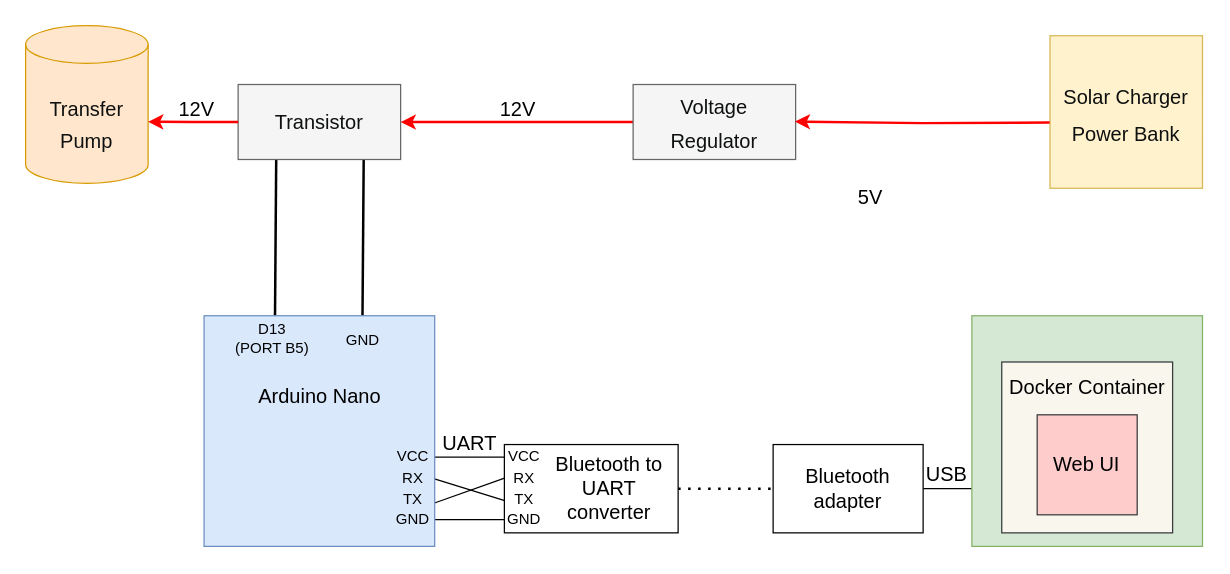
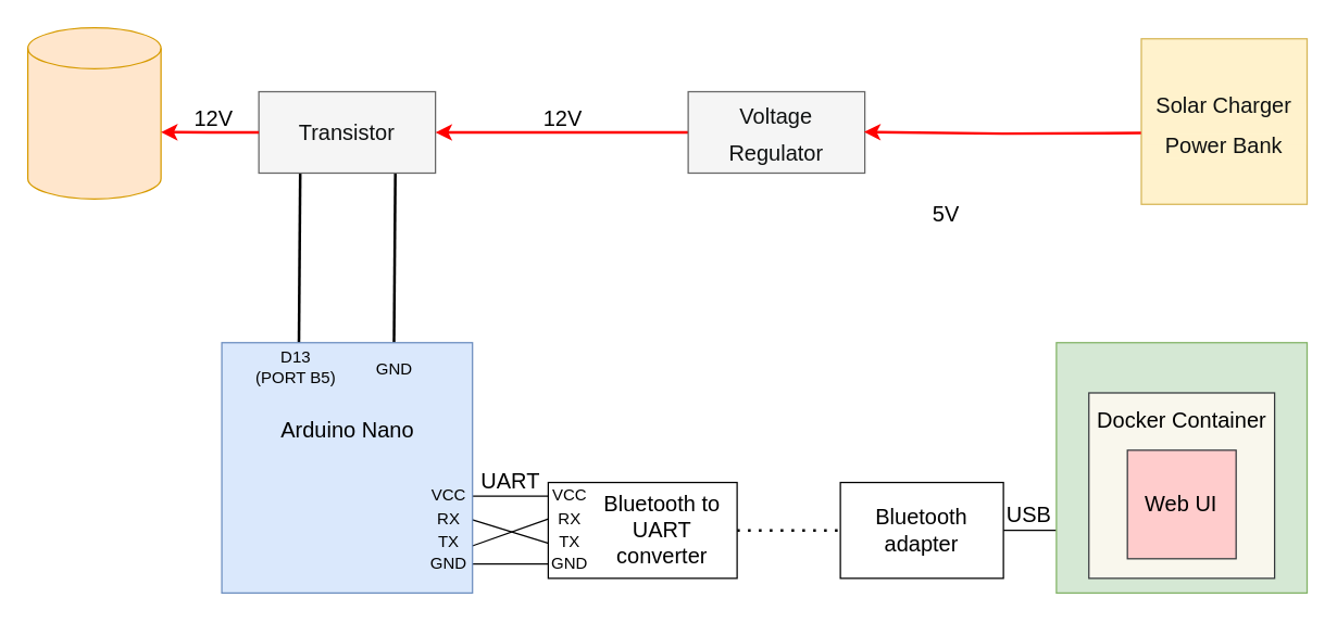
  <mxCell id="0" />
  <mxCell id="1" parent="0" />
  <mxCell id="2" value="" style="endArrow=none;html=1;rounded=0;entryX=0.5;entryY=0;entryDx=0;entryDy=0;strokeWidth=2;" parent="1" edge="1"><mxGeometry width="50" height="50" relative="1" as="geometry"><mxPoint x="219.5" y="253" as="sourcePoint" /><mxPoint x="220.5" y="122" as="targetPoint" /></mxGeometry></mxCell>
  <mxCell id="3" value="" style="endArrow=none;html=1;rounded=0;entryX=0.5;entryY=0;entryDx=0;entryDy=0;strokeWidth=2;" parent="1" edge="1"><mxGeometry width="50" height="50" relative="1" as="geometry"><mxPoint x="289.5" y="252" as="sourcePoint" /><mxPoint x="290.5" y="121" as="targetPoint" /></mxGeometry></mxCell>
  <mxCell id="4" value="" style="endArrow=none;html=1;rounded=0;entryX=0.005;entryY=0.377;entryDx=0;entryDy=0;entryPerimeter=0;exitX=0.979;exitY=0.657;exitDx=0;exitDy=0;exitPerimeter=0;" parent="1" source="35" target="31" edge="1"><mxGeometry width="50" height="50" relative="1" as="geometry"><mxPoint x="347.25" y="397" as="sourcePoint" /><mxPoint x="425.25" y="397" as="targetPoint" /></mxGeometry></mxCell>
  <mxCell id="5" value="" style="endArrow=none;html=1;rounded=0;exitX=0.976;exitY=0.392;exitDx=0;exitDy=0;exitPerimeter=0;entryX=0.016;entryY=0.643;entryDx=0;entryDy=0;entryPerimeter=0;" parent="1" source="35" target="31" edge="1"><mxGeometry width="50" height="50" relative="1" as="geometry"><mxPoint x="347.25" y="380" as="sourcePoint" /><mxPoint x="425" y="399" as="targetPoint" /></mxGeometry></mxCell>
  <mxCell id="6" value="" style="endArrow=none;html=1;rounded=0;entryX=0.001;entryY=0.693;entryDx=0;entryDy=0;entryPerimeter=0;exitX=1.01;exitY=0.709;exitDx=0;exitDy=0;exitPerimeter=0;" parent="1" edge="1"><mxGeometry width="50" height="50" relative="1" as="geometry"><mxPoint x="347.5" y="415" as="sourcePoint" /><mxPoint x="425.5" y="415" as="targetPoint" /></mxGeometry></mxCell>
  <mxCell id="7" value="" style="endArrow=none;html=1;rounded=0;entryX=0.001;entryY=0.693;entryDx=0;entryDy=0;entryPerimeter=0;exitX=1.01;exitY=0.709;exitDx=0;exitDy=0;exitPerimeter=0;" parent="1" edge="1"><mxGeometry width="50" height="50" relative="1" as="geometry"><mxPoint x="347.25" y="365.156" as="sourcePoint" /><mxPoint x="425.526" y="365" as="targetPoint" /></mxGeometry></mxCell>
  <mxCell id="8" value="" style="endArrow=none;html=1;rounded=0;exitX=1;exitY=0.5;exitDx=0;exitDy=0;entryX=0;entryY=0.75;entryDx=0;entryDy=0;" parent="1" source="9" target="14" edge="1"><mxGeometry width="50" height="50" relative="1" as="geometry"><mxPoint x="755" y="388.21" as="sourcePoint" /><mxPoint x="777" y="388" as="targetPoint" /></mxGeometry></mxCell>
  <mxCell id="9" value="" style="rounded=0;whiteSpace=wrap;html=1;rotation=0;" parent="1" vertex="1"><mxGeometry x="618" y="355.04" width="120" height="70.65" as="geometry" /></mxCell>
  <mxCell id="10" value="" style="whiteSpace=wrap;html=1;aspect=fixed;fillColor=#dae8fc;strokeColor=#6c8ebf;" parent="1" vertex="1"><mxGeometry x="162.75" y="252" width="184.5" height="184.5" as="geometry" /></mxCell>
  <mxCell id="11" value="" style="shape=cylinder3;whiteSpace=wrap;html=1;boundedLbl=1;backgroundOutline=1;size=15;fillColor=#ffe6cc;strokeColor=#d79b00;" parent="1" vertex="1"><mxGeometry x="20" y="20" width="98" height="126" as="geometry" /></mxCell>
  <mxCell id="12" value="" style="rounded=0;whiteSpace=wrap;html=1;rotation=-180;fillColor=#f5f5f5;fontColor=#333333;strokeColor=#666666;" parent="1" vertex="1"><mxGeometry x="190" y="67" width="130" height="60" as="geometry" /></mxCell>
  <mxCell id="13" value="" style="whiteSpace=wrap;html=1;aspect=fixed;fillColor=#FFF2CC;strokeColor=#d6b656;" parent="1" vertex="1"><mxGeometry x="839.5" y="28" width="122" height="122" as="geometry" /></mxCell>
  <mxCell id="14" value="" style="whiteSpace=wrap;html=1;aspect=fixed;fillColor=#d5e8d4;strokeColor=#82b366;movable=1;resizable=1;rotatable=1;deletable=1;editable=1;locked=0;connectable=1;" parent="1" vertex="1"><mxGeometry x="777" y="252" width="184.5" height="184.5" as="geometry" /></mxCell>
  <mxCell id="15" value="&lt;font style=&quot;font-size: 16px;&quot;&gt;12V&lt;/font&gt;" style="text;html=1;strokeColor=none;fillColor=none;align=center;verticalAlign=middle;whiteSpace=wrap;rounded=0;" parent="1" vertex="1"><mxGeometry x="384" y="71.5" width="60" height="30" as="geometry" /></mxCell>
  <mxCell id="16" value="&lt;font style=&quot;font-size: 16px;&quot;&gt;5V&lt;/font&gt;" style="text;html=1;strokeColor=none;fillColor=none;align=center;verticalAlign=middle;whiteSpace=wrap;rounded=0;" parent="1" vertex="1"><mxGeometry x="666" y="141.5" width="60" height="30" as="geometry" /></mxCell>
  <mxCell id="17" value="&lt;h1 style=&quot;box-sizing: border-box; padding: 0px; margin-top: 0px; margin-right: 0px; margin-left: 0px; text-rendering: optimizelegibility; font-weight: 400; color: rgb(15, 17, 17); font-family: &amp;quot;Amazon Ember&amp;quot;, Arial, sans-serif; line-height: 111%; margin-bottom: 0px !important;&quot; class=&quot;a-size-large a-spacing-none&quot;&gt;&lt;font style=&quot;font-size: 16px; background-color: rgb(255, 242, 204);&quot;&gt;Solar Charger Power Bank&lt;/font&gt;&lt;/h1&gt;" style="text;html=1;strokeColor=#FFF2CC;fillColor=#fff2cc;align=center;verticalAlign=middle;whiteSpace=wrap;rounded=0;" parent="1" vertex="1"><mxGeometry x="841" y="76" width="119" height="30" as="geometry" /></mxCell>
  <mxCell id="18" value="&lt;h1 style=&quot;box-sizing: border-box; padding: 0px; margin-top: 0px; margin-right: 0px; margin-left: 0px; text-rendering: optimizelegibility; font-weight: 400; color: rgb(15, 17, 17); font-family: &amp;quot;Amazon Ember&amp;quot;, Arial, sans-serif; text-align: start; font-size: 16px; margin-bottom: 0px !important; line-height: 32px !important;&quot; class=&quot;a-size-large a-spacing-none&quot;&gt;&lt;span style=&quot;background-color: rgb(245, 245, 245);&quot;&gt;Transistor&lt;/span&gt;&lt;/h1&gt;" style="text;html=1;strokeColor=none;fillColor=none;align=center;verticalAlign=middle;whiteSpace=wrap;rounded=0;" parent="1" vertex="1"><mxGeometry x="225" y="82" width="60" height="30" as="geometry" /></mxCell>
- <mxCell id="19" value="&lt;p style=&quot;line-height: 90%;&quot;&gt;&lt;br&gt;&lt;/p&gt;&lt;h1 style=&quot;box-sizing: border-box; padding: 0px; margin-top: 0px; margin-right: 0px; margin-left: 0px; text-rendering: optimizelegibility; font-weight: 400; color: rgb(15, 17, 17); font-family: &amp;quot;Amazon Ember&amp;quot;, Arial, sans-serif; line-height: 90%; margin-bottom: 0px !important;&quot; class=&quot;a-size-large a-spacing-none&quot;&gt;&lt;font style=&quot;font-size: 16px; background-color: rgb(255, 230, 204);&quot;&gt;Transfer Pump&lt;/font&gt;&lt;/h1&gt;&lt;p&gt;&lt;/p&gt;" style="text;html=1;strokeColor=#FFCC99;fillColor=#FFE6CC;align=center;verticalAlign=middle;whiteSpace=wrap;rounded=0;shadow=0;opacity=0;" parent="1" vertex="1"><mxGeometry x="28.25" y="55" width="81.5" height="63" as="geometry" /></mxCell>
  <mxCell id="20" value="&lt;font style=&quot;font-size: 16px;&quot;&gt;12V&lt;/font&gt;" style="text;html=1;strokeColor=none;fillColor=none;align=center;verticalAlign=middle;whiteSpace=wrap;rounded=0;" parent="1" vertex="1"><mxGeometry x="127" y="71.5" width="60" height="30" as="geometry" /></mxCell>
  <mxCell id="21" value="&lt;font style=&quot;font-size: 16px;&quot;&gt;Arduino Nano&lt;/font&gt;" style="text;html=1;strokeColor=none;fillColor=none;align=center;verticalAlign=middle;whiteSpace=wrap;rounded=0;" parent="1" vertex="1"><mxGeometry x="202.5" y="301.25" width="105" height="30" as="geometry" /></mxCell>
  <mxCell id="22" value="" style="endArrow=none;dashed=1;html=1;dashPattern=1 3;strokeWidth=2;rounded=0;entryX=0;entryY=0.5;entryDx=0;entryDy=0;exitX=1;exitY=0.5;exitDx=0;exitDy=0;" parent="1" source="31" target="9" edge="1"><mxGeometry width="50" height="50" relative="1" as="geometry"><mxPoint x="509" y="393" as="sourcePoint" /><mxPoint x="691.5" y="393" as="targetPoint" /></mxGeometry></mxCell>
  <mxCell id="23" value="&lt;font style=&quot;font-size: 16px;&quot;&gt;UART&lt;/font&gt;" style="text;html=1;strokeColor=none;fillColor=none;align=center;verticalAlign=middle;whiteSpace=wrap;rounded=0;" parent="1" vertex="1"><mxGeometry x="344" y="338.68" width="63" height="30" as="geometry" /></mxCell>
  <mxCell id="24" value="" style="whiteSpace=wrap;html=1;aspect=fixed;fillColor=#f9f7ed;strokeColor=#36393d;movable=1;resizable=1;rotatable=1;deletable=1;editable=1;locked=0;connectable=1;" parent="1" vertex="1"><mxGeometry x="800.9" y="289" width="136.69" height="136.69" as="geometry" /></mxCell>
  <mxCell id="25" value="&lt;font style=&quot;font-size: 16px;&quot;&gt;Docker Container&lt;/font&gt;" style="text;html=1;strokeColor=none;fillColor=none;align=center;verticalAlign=middle;whiteSpace=wrap;rounded=0;" parent="1" vertex="1"><mxGeometry x="801.87" y="294" width="134.75" height="30" as="geometry" /></mxCell>
  <mxCell id="26" value="" style="whiteSpace=wrap;html=1;aspect=fixed;fillColor=#ffcccc;strokeColor=#36393d;movable=1;resizable=1;rotatable=1;deletable=1;editable=1;locked=0;connectable=1;" parent="1" vertex="1"><mxGeometry x="829.25" y="331.25" width="80" height="80" as="geometry" /></mxCell>
  <mxCell id="27" value="&lt;font style=&quot;font-size: 16px;&quot;&gt;Web UI&lt;/font&gt;" style="text;html=1;strokeColor=none;fillColor=none;align=center;verticalAlign=middle;whiteSpace=wrap;rounded=0;" parent="1" vertex="1"><mxGeometry x="839.25" y="356.25" width="60" height="30" as="geometry" /></mxCell>
  <mxCell id="28" style="edgeStyle=orthogonalEdgeStyle;rounded=0;orthogonalLoop=1;jettySize=auto;html=1;exitX=1;exitY=0.5;exitDx=0;exitDy=0;entryX=0;entryY=0.5;entryDx=0;entryDy=0;strokeColor=#FF0000;strokeWidth=2;" parent="1" source="29" target="12" edge="1"><mxGeometry relative="1" as="geometry" /></mxCell>
  <mxCell id="29" value="" style="rounded=0;whiteSpace=wrap;html=1;rotation=-180;fillColor=#f5f5f5;fontColor=#333333;strokeColor=#666666;" parent="1" vertex="1"><mxGeometry x="506" y="67" width="130" height="60" as="geometry" /></mxCell>
  <mxCell id="30" value="&lt;h1 style=&quot;box-sizing: border-box; padding: 0px; margin-top: 0px; margin-right: 0px; margin-left: 0px; text-rendering: optimizelegibility; font-weight: 400; color: rgb(15, 17, 17); font-family: Arial, sans-serif; line-height: 100%; margin-bottom: 0px !important;&quot; class=&quot;a-size-large a-spacing-none&quot;&gt;&lt;font style=&quot;font-size: 16px; background-color: rgb(245, 245, 245);&quot;&gt;Voltage Regulator&lt;/font&gt;&lt;/h1&gt;" style="text;html=1;strokeColor=none;fillColor=none;align=center;verticalAlign=middle;whiteSpace=wrap;rounded=0;" parent="1" vertex="1"><mxGeometry x="541" y="82" width="60" height="30" as="geometry" /></mxCell>
  <mxCell id="31" value="" style="rounded=0;whiteSpace=wrap;html=1;rotation=0;" parent="1" vertex="1"><mxGeometry x="403" y="355.04" width="139" height="70.65" as="geometry" /></mxCell>
  <mxCell id="32" value="&lt;p style=&quot;line-height: 140%;&quot;&gt;VCC&lt;br&gt;RX&lt;br&gt;TX&lt;br&gt;GND&lt;/p&gt;" style="text;html=1;strokeColor=none;fillColor=none;align=center;verticalAlign=middle;whiteSpace=wrap;rounded=0;" parent="1" vertex="1"><mxGeometry x="400" y="358.2" width="38" height="64.31" as="geometry" /></mxCell>
  <mxCell id="33" value="&lt;font style=&quot;font-size: 16px;&quot;&gt;Bluetooth&lt;br&gt;&lt;span style=&quot;&quot;&gt;adapter&lt;/span&gt;&lt;br&gt;&lt;/font&gt;" style="text;html=1;strokeColor=none;fillColor=none;align=center;verticalAlign=middle;whiteSpace=wrap;rounded=0;" parent="1" vertex="1"><mxGeometry x="640" y="368.68" width="76" height="43.36" as="geometry" /></mxCell>
  <mxCell id="34" value="&lt;font style=&quot;font-size: 16px;&quot;&gt;Bluetooth&amp;nbsp;to UART converter&lt;/font&gt;" style="text;html=1;strokeColor=none;fillColor=none;align=center;verticalAlign=middle;whiteSpace=wrap;rounded=0;" parent="1" vertex="1"><mxGeometry x="457" y="375.36" width="60" height="30" as="geometry" /></mxCell>
  <mxCell id="35" value="&lt;p style=&quot;line-height: 140%;&quot;&gt;VCC&lt;br&gt;RX&lt;br&gt;TX&lt;br&gt;GND&lt;/p&gt;" style="text;html=1;strokeColor=none;fillColor=none;align=center;verticalAlign=middle;whiteSpace=wrap;rounded=0;" parent="1" vertex="1"><mxGeometry x="313.25" y="353.36" width="34" height="74" as="geometry" /></mxCell>
  <mxCell id="36" value="&lt;font style=&quot;font-size: 12px;&quot;&gt;GND&lt;/font&gt;" style="text;html=1;strokeColor=none;fillColor=none;align=center;verticalAlign=middle;whiteSpace=wrap;rounded=0;" parent="1" vertex="1"><mxGeometry x="260" y="259.5" width="60" height="25" as="geometry" /></mxCell>
  <mxCell id="37" value="&lt;font style=&quot;font-size: 12px;&quot;&gt;D13&lt;br&gt;(PORT B5)&lt;br&gt;&lt;/font&gt;" style="text;html=1;strokeColor=none;fillColor=none;align=center;verticalAlign=middle;whiteSpace=wrap;rounded=0;" parent="1" vertex="1"><mxGeometry x="183" y="257" width="69" height="25" as="geometry" /></mxCell>
  <mxCell id="38" value="&lt;font style=&quot;font-size: 16px;&quot;&gt;USB&lt;/font&gt;" style="text;html=1;strokeColor=none;fillColor=none;align=center;verticalAlign=middle;whiteSpace=wrap;rounded=0;" parent="1" vertex="1"><mxGeometry x="727" y="364" width="60" height="30" as="geometry" /></mxCell>
  <mxCell id="39" style="edgeStyle=orthogonalEdgeStyle;rounded=0;orthogonalLoop=1;jettySize=auto;html=1;exitX=1;exitY=0.5;exitDx=0;exitDy=0;entryX=1;entryY=0.61;entryDx=0;entryDy=0;entryPerimeter=0;strokeColor=#FF0000;strokeWidth=2;" parent="1" source="12" target="11" edge="1"><mxGeometry relative="1" as="geometry" /></mxCell>
  <mxCell id="40" style="edgeStyle=orthogonalEdgeStyle;rounded=0;orthogonalLoop=1;jettySize=auto;html=1;exitX=0;exitY=0.5;exitDx=0;exitDy=0;entryX=0.003;entryY=0.646;entryDx=0;entryDy=0;entryPerimeter=0;strokeColor=#FF0000;strokeWidth=2;" parent="1" edge="1"><mxGeometry relative="1" as="geometry"><mxPoint x="839.25" y="97.41" as="sourcePoint" /><mxPoint x="635.36" y="96.65" as="targetPoint" /></mxGeometry></mxCell>
